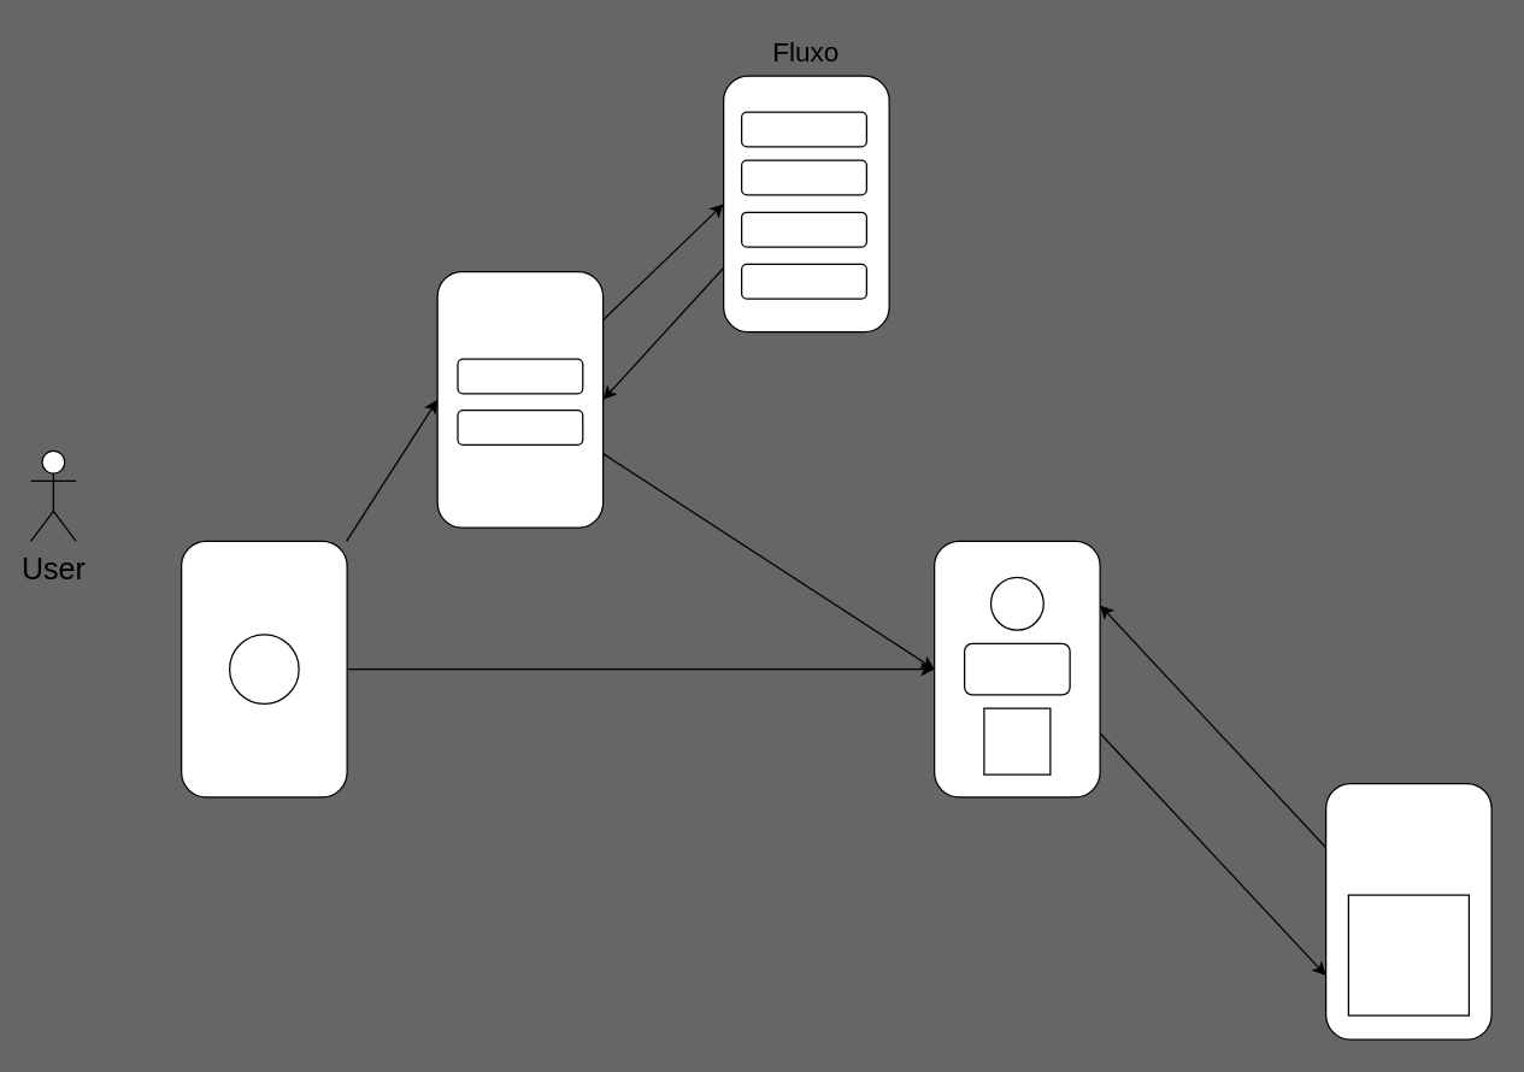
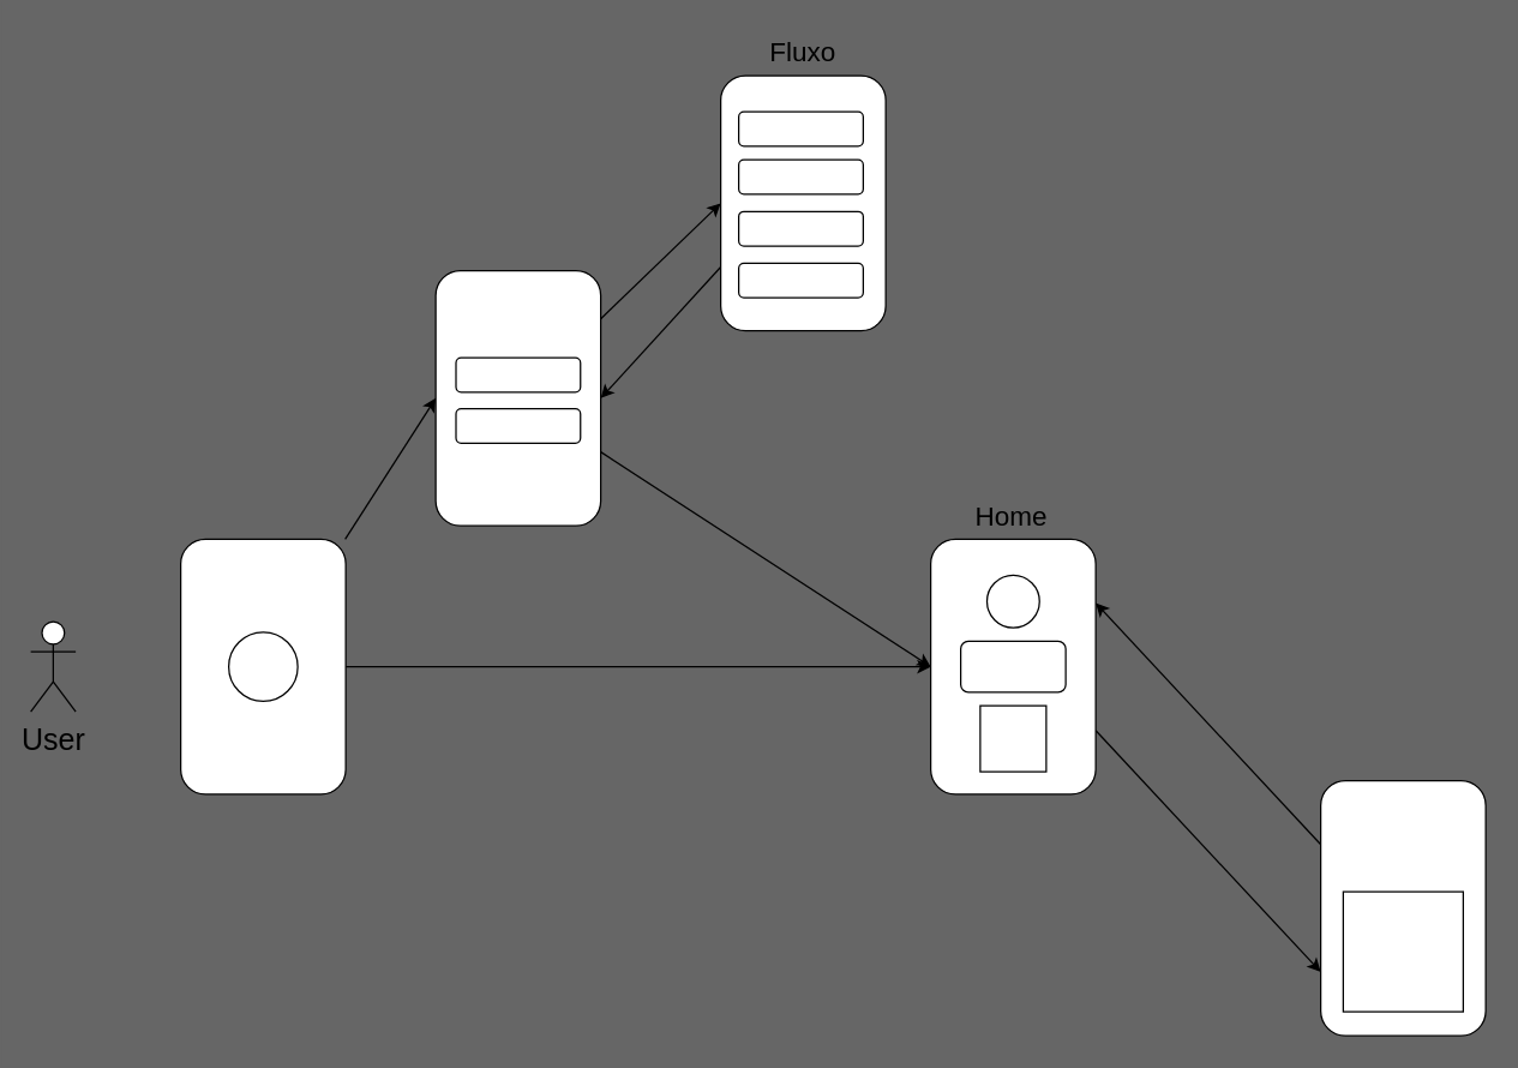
  <mxCell id="0" />
  <mxCell id="1" parent="0" />
  <mxCell id="2" style="edgeStyle=none;html=1;entryX=0;entryY=0.5;entryDx=0;entryDy=0;" parent="1" source="4" target="7" edge="1"><mxGeometry relative="1" as="geometry" /></mxCell>
  <mxCell id="3" style="edgeStyle=none;html=1;entryX=0;entryY=0.5;entryDx=0;entryDy=0;" edge="1" parent="1" source="4" target="9"><mxGeometry relative="1" as="geometry" /></mxCell>
  <mxCell id="4" value="" style="rounded=1;whiteSpace=wrap;html=1;" parent="1" vertex="1"><mxGeometry x="120" y="359" width="110" height="170" as="geometry" /></mxCell>
  <mxCell id="5" style="edgeStyle=none;html=1;entryX=0;entryY=0.5;entryDx=0;entryDy=0;" parent="1" source="7" target="11" edge="1"><mxGeometry relative="1" as="geometry" /></mxCell>
  <mxCell id="6" style="edgeStyle=none;html=1;entryX=0;entryY=0.5;entryDx=0;entryDy=0;" parent="1" source="7" target="9" edge="1"><mxGeometry relative="1" as="geometry" /></mxCell>
  <mxCell id="7" value="" style="rounded=1;whiteSpace=wrap;html=1;" parent="1" vertex="1"><mxGeometry x="290" y="180" width="110" height="170" as="geometry" /></mxCell>
  <mxCell id="8" style="edgeStyle=none;html=1;exitX=1;exitY=0.75;exitDx=0;exitDy=0;entryX=0;entryY=0.75;entryDx=0;entryDy=0;" parent="1" source="9" target="15" edge="1"><mxGeometry relative="1" as="geometry" /></mxCell>
  <mxCell id="9" value="" style="rounded=1;whiteSpace=wrap;html=1;" parent="1" vertex="1"><mxGeometry x="620" y="359" width="110" height="170" as="geometry" /></mxCell>
  <mxCell id="10" style="edgeStyle=none;html=1;exitX=0;exitY=0.75;exitDx=0;exitDy=0;entryX=1;entryY=0.5;entryDx=0;entryDy=0;" parent="1" source="11" target="7" edge="1"><mxGeometry relative="1" as="geometry" /></mxCell>
  <mxCell id="11" value="" style="rounded=1;whiteSpace=wrap;html=1;" parent="1" vertex="1"><mxGeometry x="480" y="50" width="110" height="170" as="geometry" /></mxCell>
  <mxCell id="12" value="Fluxo" style="text;html=1;strokeColor=none;fillColor=none;align=center;verticalAlign=middle;whiteSpace=wrap;rounded=0;fontSize=18;" parent="1" vertex="1"><mxGeometry x="505" y="20" width="60" height="30" as="geometry" /></mxCell>
+ <mxCell id="13" value="Home" style="text;html=1;strokeColor=none;fillColor=none;align=center;verticalAlign=middle;whiteSpace=wrap;rounded=0;fontSize=18;" parent="1" vertex="1"><mxGeometry x="644" y="329" width="60" height="30" as="geometry" /></mxCell>
  <mxCell id="14" style="edgeStyle=none;html=1;exitX=0;exitY=0.25;exitDx=0;exitDy=0;entryX=1;entryY=0.25;entryDx=0;entryDy=0;" parent="1" source="15" target="9" edge="1"><mxGeometry relative="1" as="geometry" /></mxCell>
  <mxCell id="15" value="" style="rounded=1;whiteSpace=wrap;html=1;" parent="1" vertex="1"><mxGeometry x="880" y="520" width="110" height="170" as="geometry" /></mxCell>
- <mxCell id="16" value="User" style="shape=umlActor;verticalLabelPosition=bottom;verticalAlign=top;html=1;outlineConnect=0;fontSize=20;" parent="1" vertex="1"><mxGeometry x="20" y="299" width="30" height="60" as="geometry" /></mxCell>
+ <mxCell id="16" value="User" style="shape=umlActor;verticalLabelPosition=bottom;verticalAlign=top;html=1;outlineConnect=0;fontSize=20;" parent="1" vertex="1"><mxGeometry x="20" y="414" width="30" height="60" as="geometry" /></mxCell>
  <mxCell id="17" value="" style="ellipse;whiteSpace=wrap;html=1;aspect=fixed;fontSize=26;" parent="1" vertex="1"><mxGeometry x="152" y="421" width="46" height="46" as="geometry" /></mxCell>
  <mxCell id="18" value="" style="rounded=1;whiteSpace=wrap;html=1;fontSize=26;" parent="1" vertex="1"><mxGeometry x="303.5" y="238" width="83" height="23" as="geometry" /></mxCell>
  <mxCell id="19" value="" style="rounded=1;whiteSpace=wrap;html=1;fontSize=26;" parent="1" vertex="1"><mxGeometry x="303.5" y="272" width="83" height="23" as="geometry" /></mxCell>
  <mxCell id="20" value="" style="rounded=1;whiteSpace=wrap;html=1;fontSize=26;" parent="1" vertex="1"><mxGeometry x="492" y="74" width="83" height="23" as="geometry" /></mxCell>
  <mxCell id="21" value="" style="rounded=1;whiteSpace=wrap;html=1;fontSize=26;" parent="1" vertex="1"><mxGeometry x="492" y="106" width="83" height="23" as="geometry" /></mxCell>
  <mxCell id="22" value="" style="rounded=1;whiteSpace=wrap;html=1;fontSize=26;" parent="1" vertex="1"><mxGeometry x="492" y="140.5" width="83" height="23" as="geometry" /></mxCell>
  <mxCell id="23" value="" style="rounded=1;whiteSpace=wrap;html=1;fontSize=26;" parent="1" vertex="1"><mxGeometry x="492" y="175" width="83" height="23" as="geometry" /></mxCell>
  <mxCell id="24" value="" style="ellipse;whiteSpace=wrap;html=1;aspect=fixed;fontSize=26;" parent="1" vertex="1"><mxGeometry x="657.5" y="383" width="35" height="35" as="geometry" /></mxCell>
  <mxCell id="25" value="" style="rounded=1;whiteSpace=wrap;html=1;fontSize=26;" parent="1" vertex="1"><mxGeometry x="640" y="427" width="70" height="34" as="geometry" /></mxCell>
  <mxCell id="26" value="" style="whiteSpace=wrap;html=1;aspect=fixed;fontSize=26;" parent="1" vertex="1"><mxGeometry x="653" y="470" width="44" height="44" as="geometry" /></mxCell>
  <mxCell id="27" value="" style="whiteSpace=wrap;html=1;aspect=fixed;fontSize=26;" parent="1" vertex="1"><mxGeometry x="895" y="594" width="80" height="80" as="geometry" /></mxCell>
